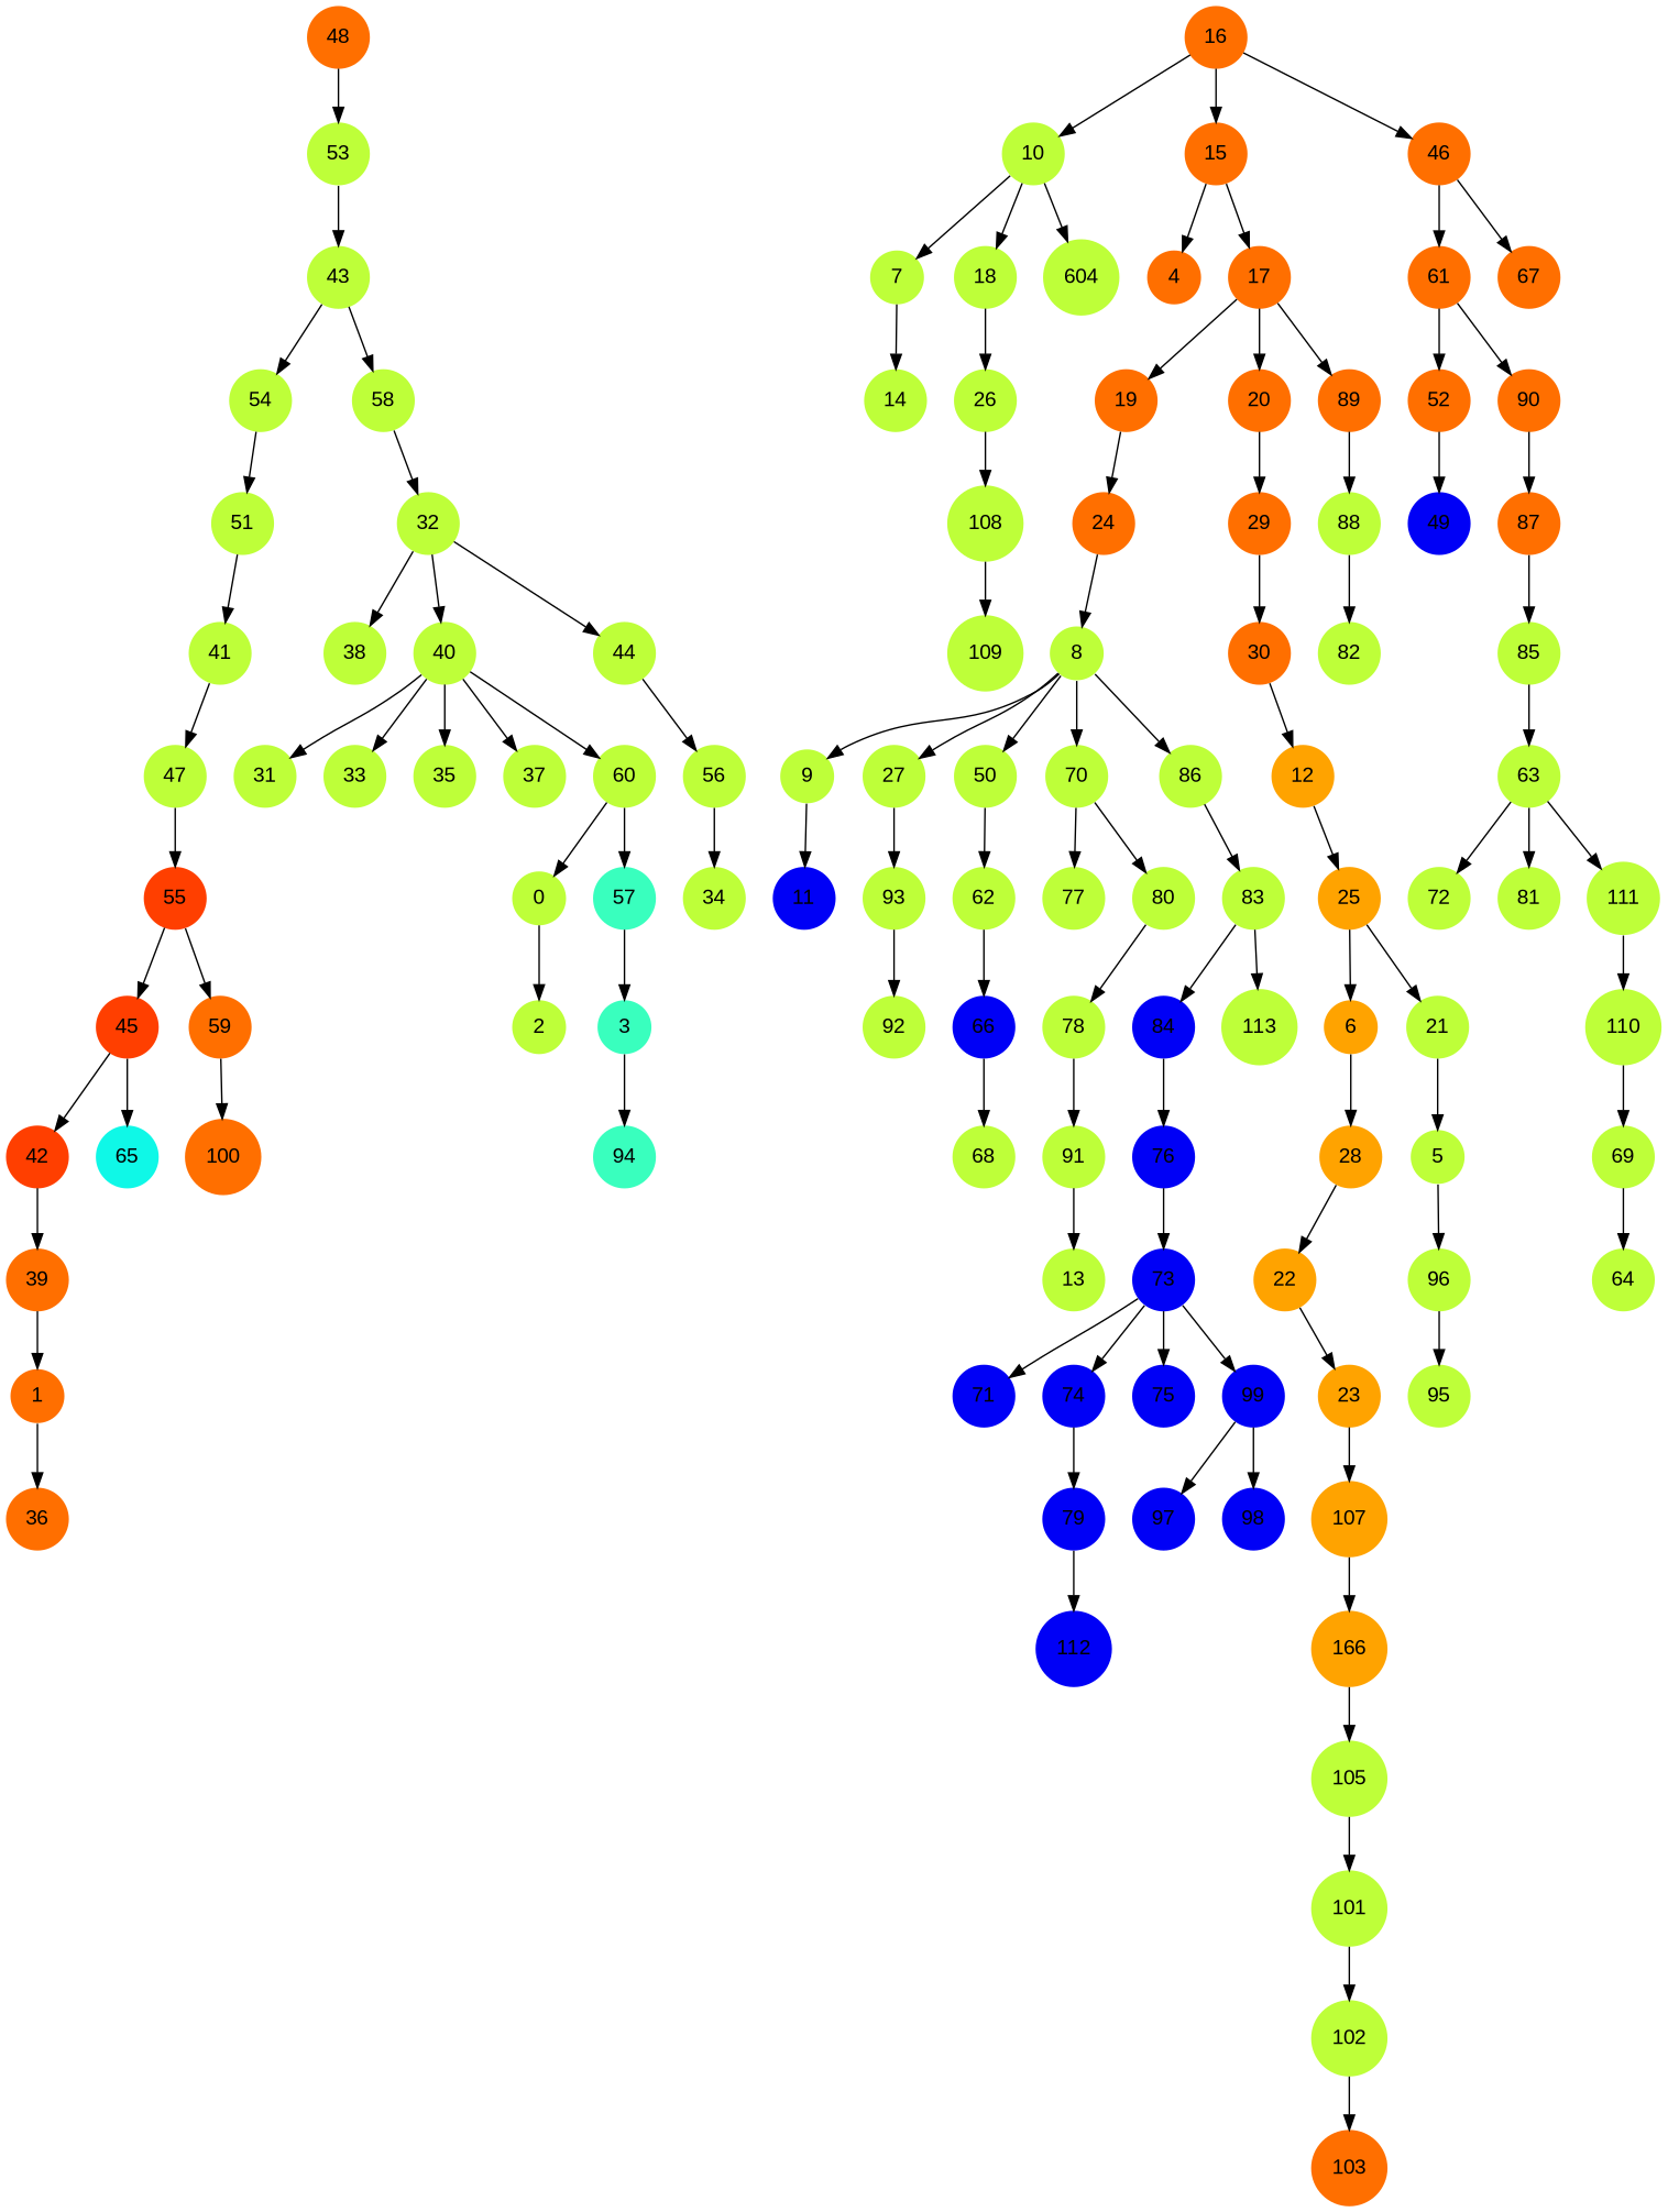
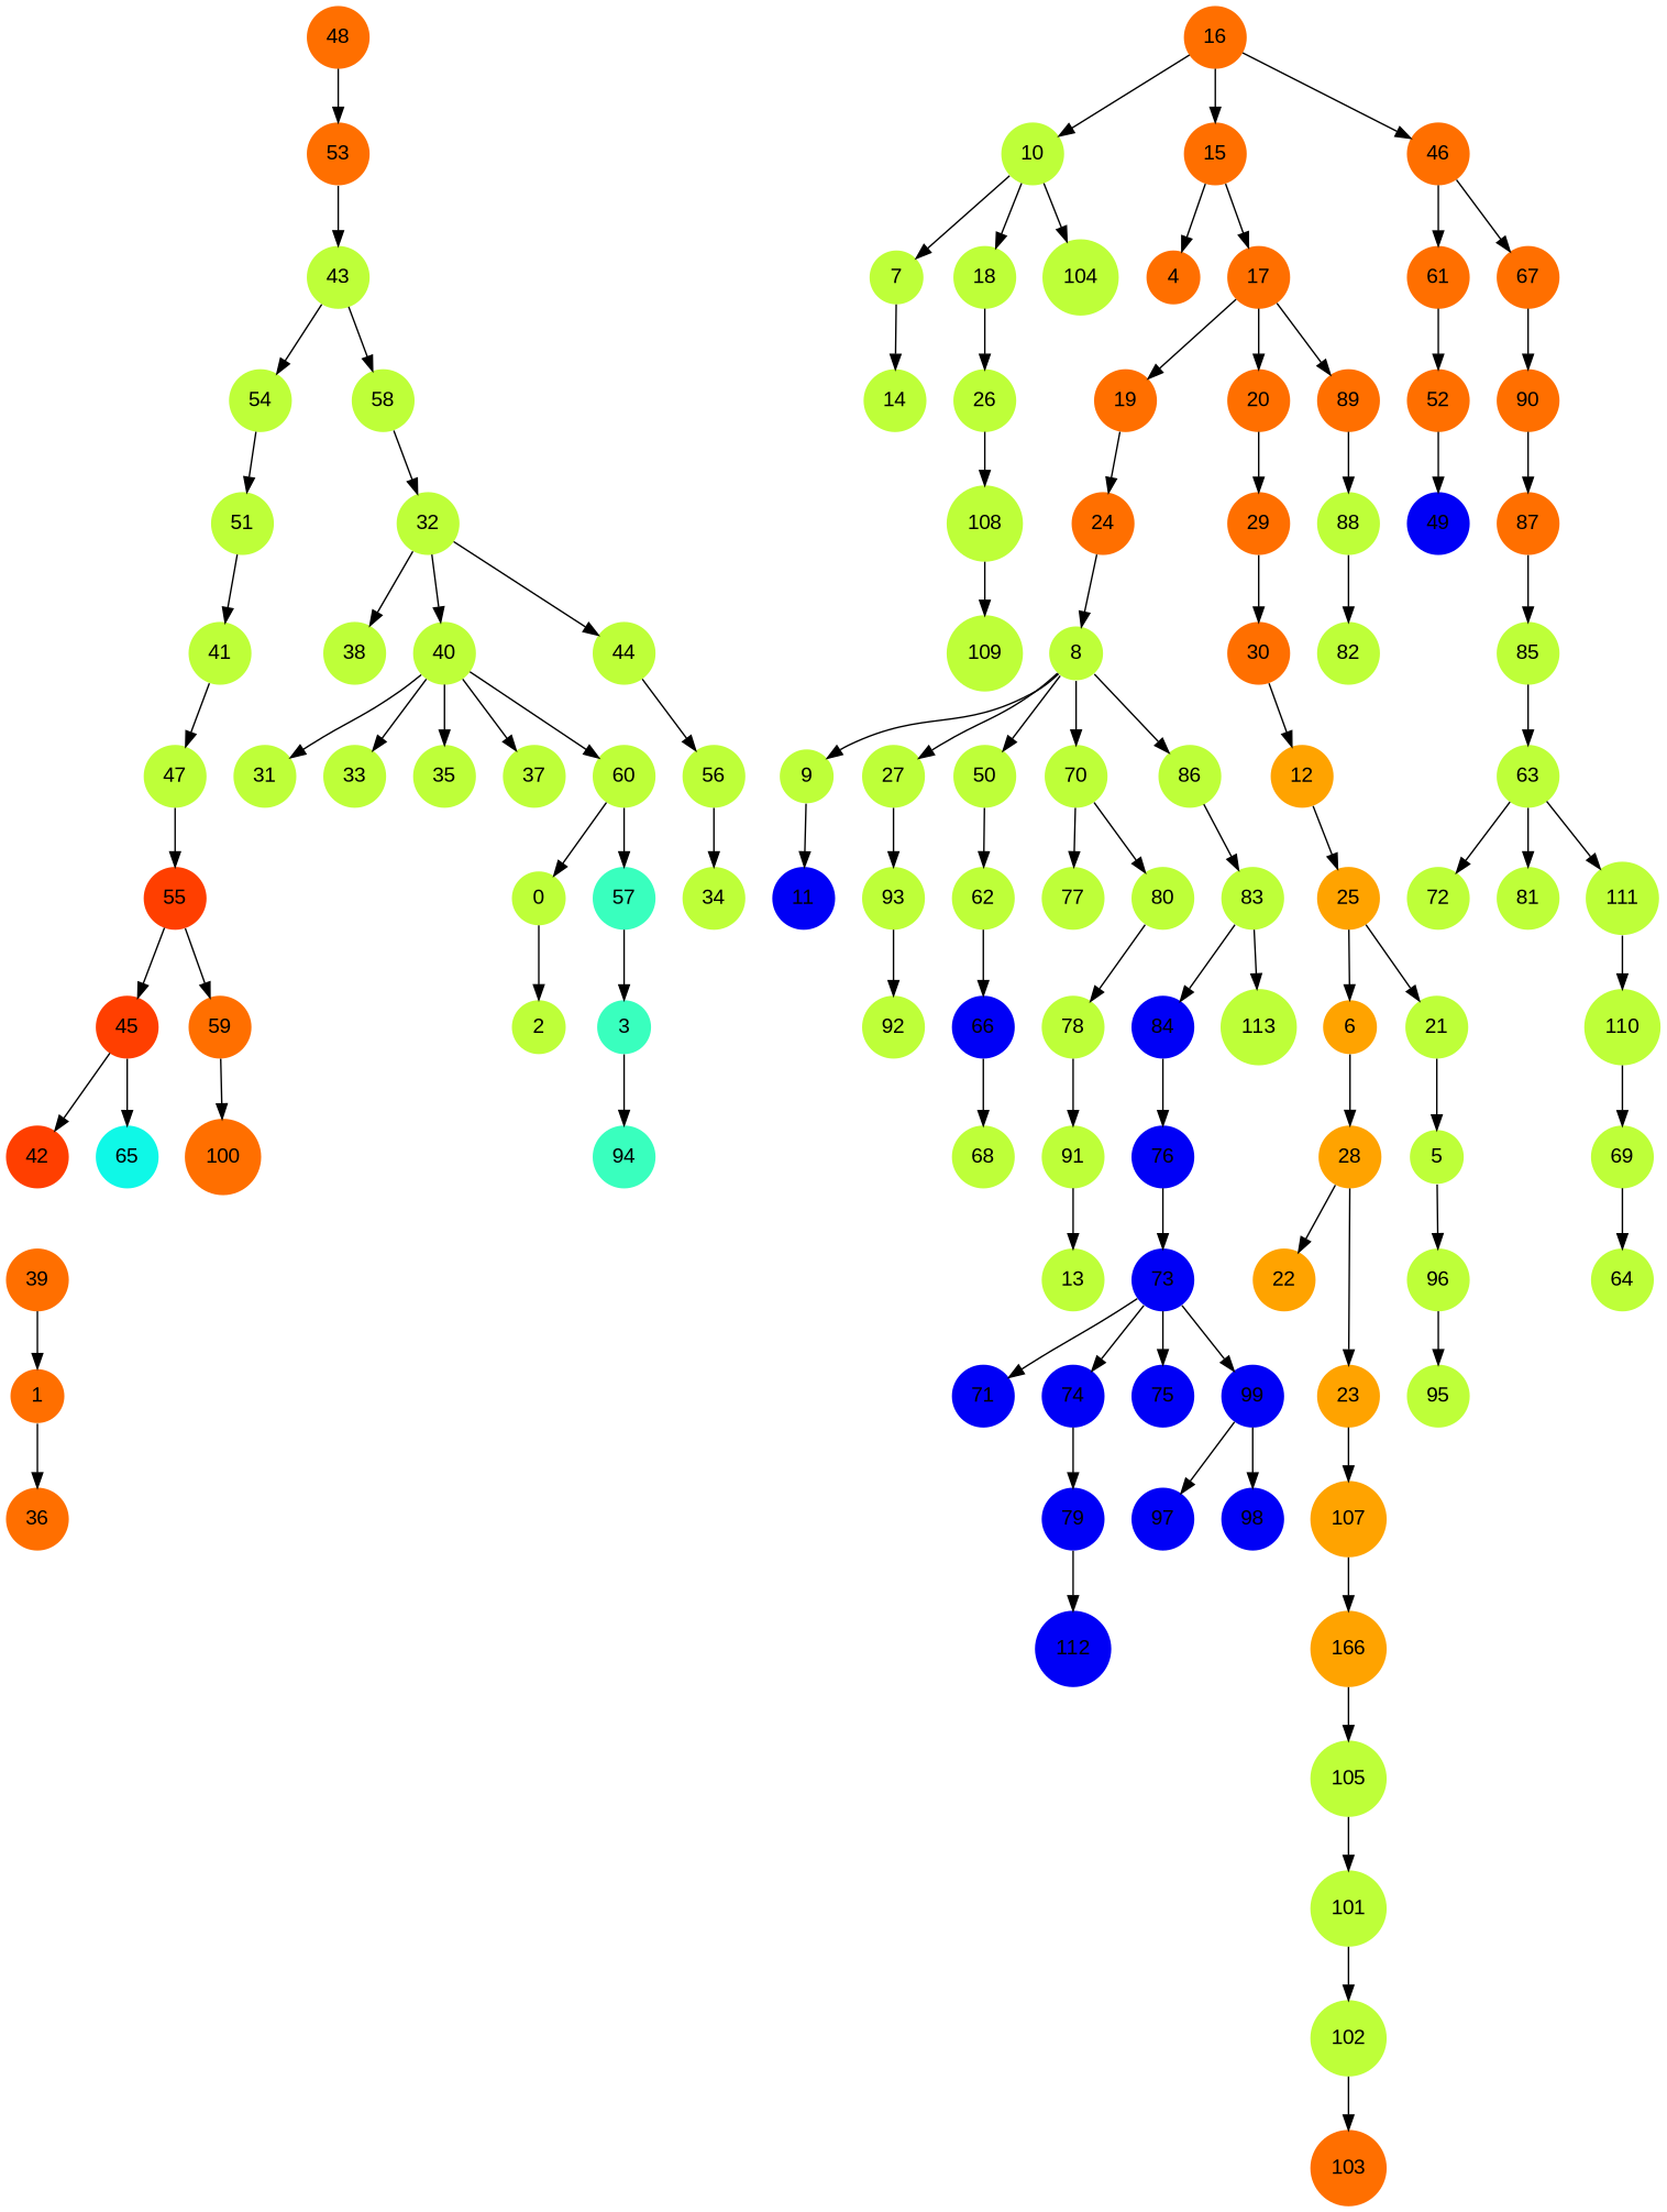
  digraph {
    fontname="Liberation Sans"
    node [fillcolor="#beff39" fontname="Liberation Sans" penwidth=0 shape=circle style=filled]
    edge [fontname="Liberation Sans"]
    0
    2
    1 [fillcolor="#ff6f00"]
    36 [fillcolor="#ff6f00"]
    3 [fillcolor="#39ffbe"]
    94 [fillcolor="#39ffbe"]
    4 [fillcolor="#ff6f00"]
    5
    96
    95
    6 [fillcolor="#ffa300"]
    28 [fillcolor="#ffa300"]
    22 [fillcolor="#ffa300"]
    7
    14
    8
    9
    27
    50
    70
    86
    11 [fillcolor="#0000f6"]
    93
    62
    77
    80
    83
    10
    18
-   104 [label=604]
+   104
    26
    12 [fillcolor="#ffa300"]
    25 [fillcolor="#ffa300"]
    21
    15 [fillcolor="#ff6f00"]
    17 [fillcolor="#ff6f00"]
    16 [fillcolor="#ff6f00"]
    46 [fillcolor="#ff6f00"]
    19 [fillcolor="#ff6f00"]
    20 [fillcolor="#ff6f00"]
    89 [fillcolor="#ff6f00"]
    61 [fillcolor="#ff6f00"]
    67 [fillcolor="#ff6f00"]
    24 [fillcolor="#ff6f00"]
    29 [fillcolor="#ff6f00"]
    88
    108
    30 [fillcolor="#ff6f00"]
    23 [fillcolor="#ffa300"]
    107 [fillcolor="#ffa300"]
    n51 [fillcolor="#ffa300" label=166]
    109
    92
    32
    38
    40
    44
    31
    33
    35
    37
    60
    56
    39 [fillcolor="#ff6f00"]
    57 [fillcolor="#39ffbe"]
    41
    47
    55 [fillcolor="#ff3f00"]
    42 [fillcolor="#ff3f00"]
    43
    54
    58
    51
    34
    45 [fillcolor="#ff3f00"]
    65 [fillcolor="#0ff8e7"]
    48 [fillcolor="#ff6f00"]
-   53
+   53 [fillcolor="#ff6f00"]
    52 [fillcolor="#ff6f00"]
    90 [fillcolor="#ff6f00"]
    59 [fillcolor="#ff6f00"]
    49 [fillcolor="#0000f6"]
    66 [fillcolor="#0000f6"]
    100 [fillcolor="#ff6f00"]
    68
    63
    72
    81
    111
    110
    87 [fillcolor="#ff6f00"]
    69
    64
    78
    71 [fillcolor="#0000f6"]
    73 [fillcolor="#0000f6"]
    74 [fillcolor="#0000f6"]
    75 [fillcolor="#0000f6"]
    99 [fillcolor="#0000f6"]
    79 [fillcolor="#0000f6"]
    97 [fillcolor="#0000f6"]
    98 [fillcolor="#0000f6"]
    112 [fillcolor="#0000f6"]
    76 [fillcolor="#0000f6"]
    91
    13
    84 [fillcolor="#0000f6"]
    113
    85
    82
    101
    102
    103 [fillcolor="#ff6f00"]
    105
    0 -> 2
    1 -> 36
    3 -> 94
    5 -> 96
    96 -> 95
    6 -> 28
    28 -> 22
-   22 -> 23
+   28 -> 23
    7 -> 14
    8 -> 9
    8 -> 27
    8 -> 50
    8 -> 70
    8 -> 86
    9 -> 11
    27 -> 93
    50 -> 62
    70 -> 77
    70 -> 80
    86 -> 83
    93 -> 92
    62 -> 66
    80 -> 78
    83 -> 84
    83 -> 113
    10 -> 7
    10 -> 18
    10 -> 104
    18 -> 26
    26 -> 108
    12 -> 25
    25 -> 6
    25 -> 21
    21 -> 5
    15 -> 4
    15 -> 17
    17 -> 19
    17 -> 20
    17 -> 89
    16 -> 10
    16 -> 15
    16 -> 46
    46 -> 61
    46 -> 67
    19 -> 24
    20 -> 29
    89 -> 88
    61 -> 52
-   61 -> 90
+   67 -> 90
    24 -> 8
    29 -> 30
    88 -> 82
    108 -> 109
    30 -> 12
    23 -> 107
    107 -> n51
    n51 -> 105
    32 -> 38
    32 -> 40
    32 -> 44
    40 -> 31
    40 -> 33
    40 -> 35
    40 -> 37
    40 -> 60
    44 -> 56
    60 -> 0
    60 -> 57
    56 -> 34
    39 -> 1
    57 -> 3
    41 -> 47
    47 -> 55
    55 -> 45
    55 -> 59
-   42 -> 39
    43 -> 54
    43 -> 58
    54 -> 51
    58 -> 32
    51 -> 41
    45 -> 42
    45 -> 65
    48 -> 53
    53 -> 43
    52 -> 49
    90 -> 87
    59 -> 100
    66 -> 68
    63 -> 72
    63 -> 81
    63 -> 111
    111 -> 110
    110 -> 69
    87 -> 85
    69 -> 64
    78 -> 91
    73 -> 71
    73 -> 74
    73 -> 75
    73 -> 99
    74 -> 79
    99 -> 97
    99 -> 98
    79 -> 112
    76 -> 73
    91 -> 13
    84 -> 76
    85 -> 63
    101 -> 102
    102 -> 103
    105 -> 101
  }
